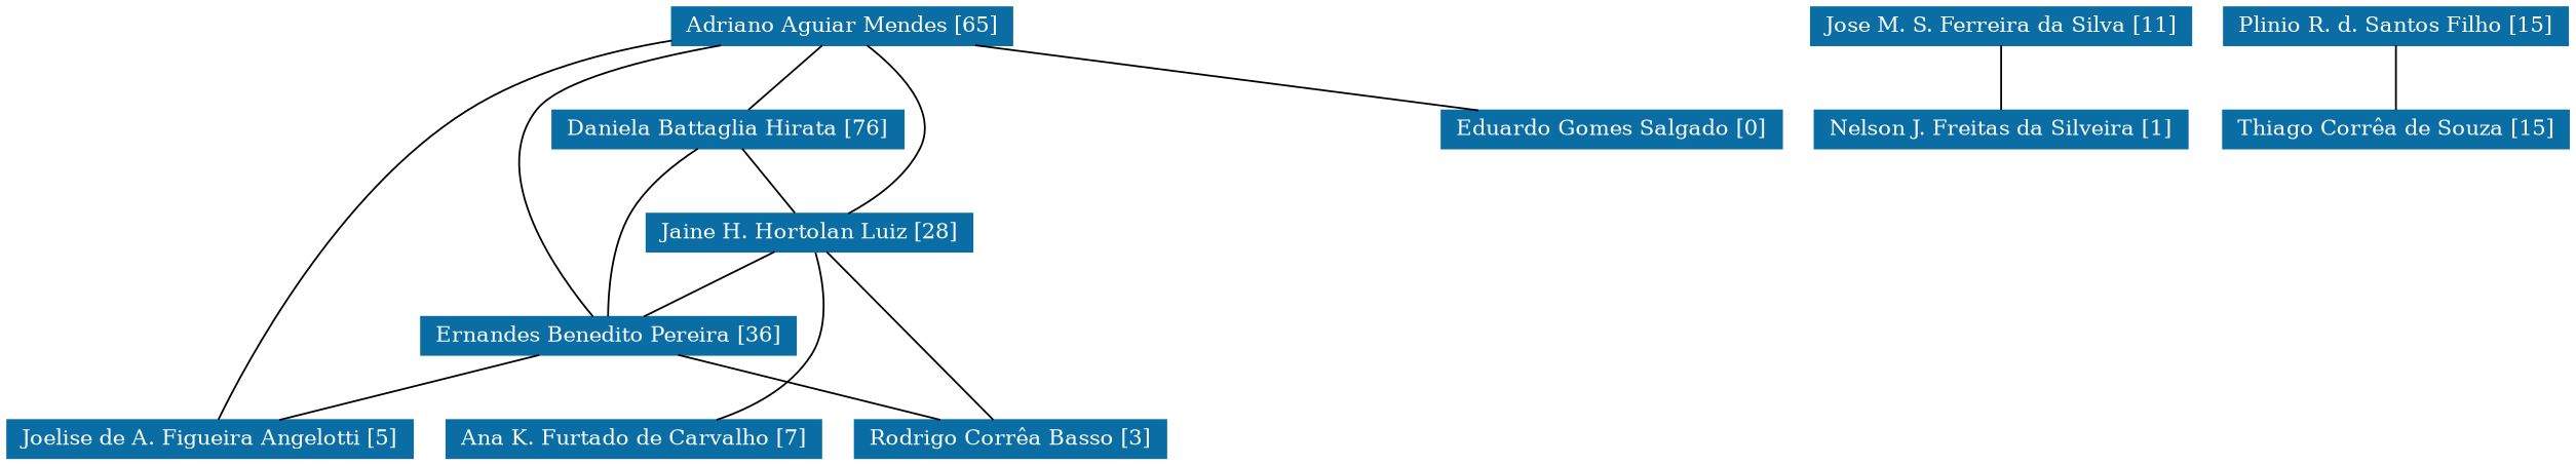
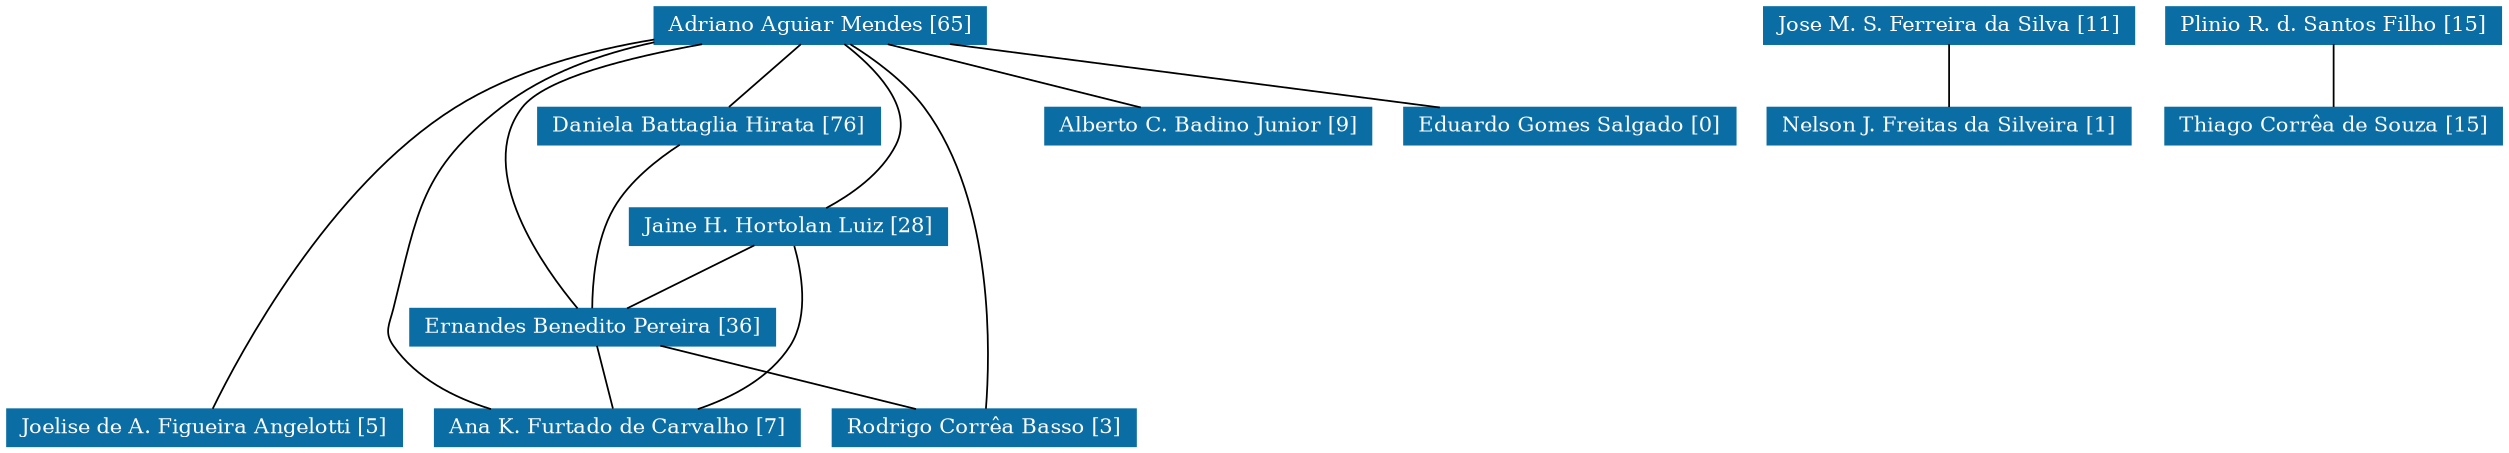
  strict graph {
    node [color="#0A6EA4" fontcolor="#FFFFFF" fontsize=12 shape=rectangle style=filled]
    n1 [height=0.29167 label="Adriano Aguiar Mendes [65]" width=2.1389]
    n2 [height=0.29167 label="Daniela Battaglia Hirata [76]" width=2.1528]
    n3 [height=0.29167 label="Ernandes Benedito Pereira [36]" width=2.3056]
    n4 [height=0.29167 label="Jaine H. Hortolan Luiz [28]" width=2.0694]
    n5 [height=0.29167 label="Joelise de A. Figueira Angelotti [5]" width=2.5278]
    n6 [height=0.29167 label="Rodrigo Corrêa Basso [3]" width=1.9444]
+   n7 [height=0.29167 label="Alberto C. Badino Junior [9]" width=2.1389]
    n8 [height=0.29167 label="Ana K. Furtado de Carvalho [7]" width=2.375]
    n9 [height=0.29167 label="Eduardo Gomes Salgado [0]" width=2.1111]
    n10 [height=0.29167 label="Jose M. S. Ferreira da Silva [11]" width=2.3611]
    n11 [height=0.29167 label="Nelson J. Freitas da Silveira [1]" width=2.2778]
    n12 [height=0.29167 label="Plinio R. d. Santos Filho [15]" width=2.1528]
    n13 [height=0.29167 label="Thiago Corrêa de Souza [15]" width=2.1528]
    n1 -- n2
    n1 -- n3
    n1 -- n4
    n1 -- n5
-   n4 -- n6
+   n1 -- n6
+   n1 -- n7
+   n1 -- n8
    n1 -- n9
    n2 -- n3
-   n2 -- n4
    n3 -- n6
-   n3 -- n5
+   n3 -- n8
    n4 -- n3
    n4 -- n8
    n10 -- n11
    n12 -- n13
  }
